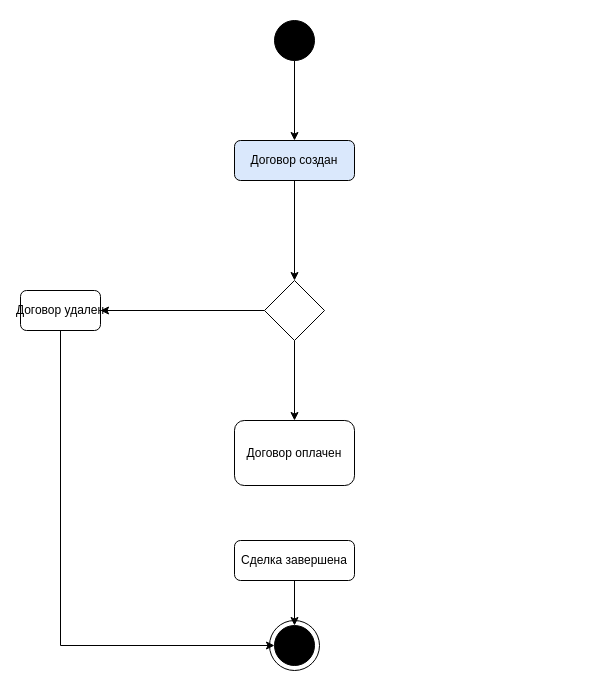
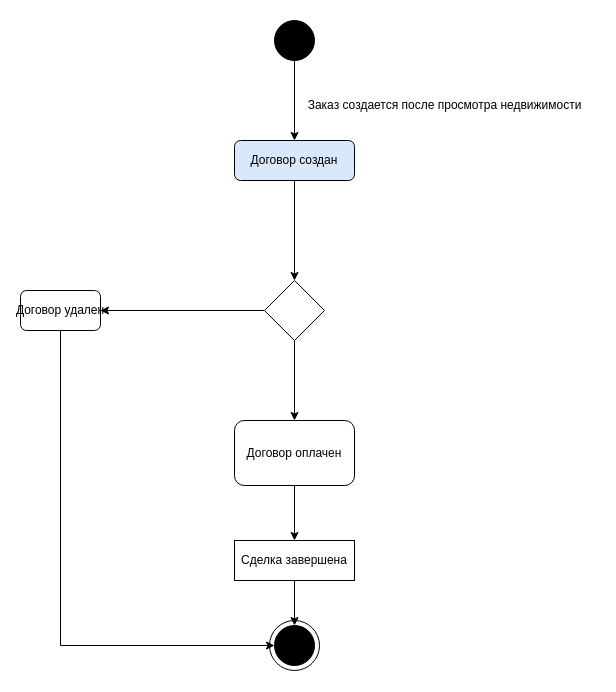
  <mxCell id="0" />
  <mxCell id="1" parent="0" />
  <mxCell id="2" value="м" style="ellipse;whiteSpace=wrap;html=1;aspect=fixed;fillColor=#000000;" vertex="1" parent="1"><mxGeometry x="274" width="40" height="40" as="geometry" y="20" /></mxCell>
  <mxCell id="3" style="edgeStyle=orthogonalEdgeStyle;rounded=0;orthogonalLoop=1;jettySize=auto;html=1;exitX=0.5;exitY=1;exitDx=0;exitDy=0;" edge="1" parent="1" source="4" target="11"><mxGeometry relative="1" as="geometry"><mxPoint x="294" y="270" as="targetPoint" /></mxGeometry></mxCell>
  <mxCell id="4" value="Договор создан" style="rounded=1;whiteSpace=wrap;html=1;fillColor=#dae8fc;" vertex="1" parent="1"><mxGeometry x="234" y="140" width="120" height="40" as="geometry" /></mxCell>
  <mxCell id="5" value="Договор&amp;nbsp;оплачен" style="rounded=1;whiteSpace=wrap;html=1;fillColor=#FFFFFF;" vertex="1" parent="1"><mxGeometry x="234" y="420" width="120" height="65" as="geometry" /></mxCell>
  <mxCell id="6" value="" style="endArrow=classic;html=1;rounded=0;entryX=0.5;entryY=0;entryDx=0;entryDy=0;exitX=0.5;exitY=1;exitDx=0;exitDy=0;" edge="1" parent="1" source="2" target="4"><mxGeometry width="50" height="50" relative="1" as="geometry"><mxPoint x="60" y="260" as="sourcePoint" /><mxPoint x="110" y="210" as="targetPoint" /></mxGeometry></mxCell>
  <mxCell id="7" value="" style="group" vertex="1" connectable="0" parent="1"><mxGeometry x="269" y="620" width="85" height="50" as="geometry" /></mxCell>
  <mxCell id="8" value="" style="ellipse;whiteSpace=wrap;html=1;aspect=fixed;" vertex="1" parent="7"><mxGeometry width="50" height="50" as="geometry" /></mxCell>
  <mxCell id="9" value="м" style="ellipse;whiteSpace=wrap;html=1;aspect=fixed;fillColor=#000000;" vertex="1" parent="7"><mxGeometry x="5" y="5" width="40" height="40" as="geometry" /></mxCell>
  <mxCell id="10" style="edgeStyle=orthogonalEdgeStyle;rounded=0;orthogonalLoop=1;jettySize=auto;html=1;exitX=0;exitY=0.5;exitDx=0;exitDy=0;entryX=1;entryY=0.5;entryDx=0;entryDy=0;" edge="1" parent="1" source="11" target="17"><mxGeometry relative="1" as="geometry" /></mxCell>
  <mxCell id="11" value="" style="rhombus;whiteSpace=wrap;html=1;fillColor=#FFFFFF;" vertex="1" parent="1"><mxGeometry x="264" y="280" width="60" height="60" as="geometry" /></mxCell>
  <mxCell id="12" value="" style="endArrow=classic;html=1;rounded=0;entryX=0.5;entryY=0;entryDx=0;entryDy=0;exitX=0.5;exitY=1;exitDx=0;exitDy=0;" edge="1" parent="1" source="11" target="5"><mxGeometry width="50" height="50" relative="1" as="geometry"><mxPoint x="60" y="220" as="sourcePoint" /><mxPoint x="110" y="170" as="targetPoint" /></mxGeometry></mxCell>
- <mxCell id="13" value="Сделка завершена" style="rounded=1;whiteSpace=wrap;html=1;fillColor=#FFFFFF;" vertex="1" parent="1"><mxGeometry x="234" y="540" width="120" height="40" as="geometry" /></mxCell>
+ <mxCell id="13" value="Сделка завершена" style="whiteSpace=wrap;html=1;fillColor=#FFFFFF;rounded=0;" vertex="1" parent="1"><mxGeometry x="234" y="540" width="120" height="40" as="geometry" /></mxCell>
+ <mxCell id="14" value="" style="endArrow=classic;html=1;rounded=0;entryX=0.5;entryY=0;entryDx=0;entryDy=0;exitX=0.5;exitY=1;exitDx=0;exitDy=0;" edge="1" parent="1" source="5" target="13"><mxGeometry width="50" height="50" relative="1" as="geometry"><mxPoint x="70" y="530" as="sourcePoint" /><mxPoint x="120" y="480" as="targetPoint" /></mxGeometry></mxCell>
  <mxCell id="15" value="" style="endArrow=classic;html=1;rounded=0;entryX=0.5;entryY=0;entryDx=0;entryDy=0;exitX=0.5;exitY=1;exitDx=0;exitDy=0;" edge="1" parent="1" source="13" target="9"><mxGeometry width="50" height="50" relative="1" as="geometry"><mxPoint x="304" y="470" as="sourcePoint" /><mxPoint x="304" y="530" as="targetPoint" /></mxGeometry></mxCell>
  <mxCell id="16" style="edgeStyle=orthogonalEdgeStyle;rounded=0;orthogonalLoop=1;jettySize=auto;html=1;exitX=0.5;exitY=1;exitDx=0;exitDy=0;entryX=0;entryY=0.5;entryDx=0;entryDy=0;" edge="1" parent="1" source="17" target="9"><mxGeometry relative="1" as="geometry" /></mxCell>
  <mxCell id="17" value="Договор&amp;nbsp;удален" style="rounded=1;whiteSpace=wrap;html=1;fillColor=#FFFFFF;" vertex="1" parent="1"><mxGeometry x="20" y="290" width="80" height="40" as="geometry" /></mxCell>
+ <mxCell id="18" value="Заказ создается после просмотра недвижимости" style="text;html=1;align=center;verticalAlign=middle;resizable=0;points=[];autosize=1;strokeColor=none;fillColor=none;" vertex="1" parent="1"><mxGeometry x="294" y="90" width="300" height="30" as="geometry" /></mxCell>
